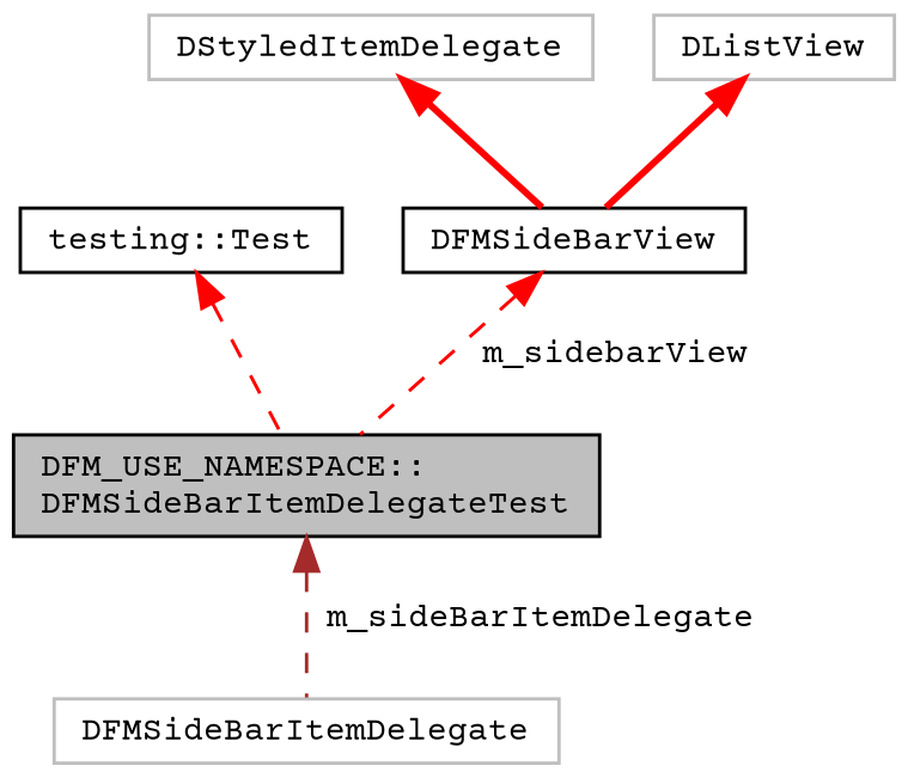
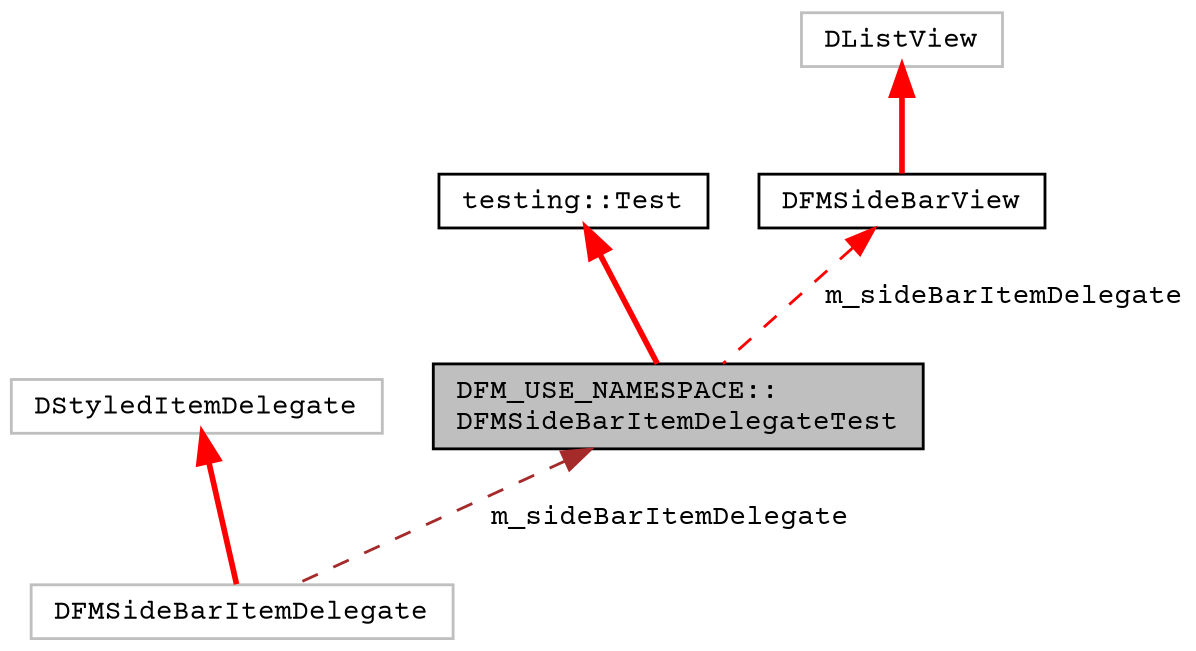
  digraph {
    fontname="Courier Prime"
    node [color=black fillcolor=white fontname="Courier Prime" fontsize=10 shape=record style=filled]
    edge [color=red dir=back fontname="Courier Prime" fontsize=10 labelfontname=Helvetica labelfontsize=10 style=bold]
    n1 [fillcolor=grey75 fontcolor=black height=0.2 label="DFM_USE_NAMESPACE::\lDFMSideBarItemDelegateTest" width=0.4]
    n2 [color=grey75 height=0.2 label=DFMSideBarItemDelegate width=0.4]
    n3 [height=0.2 label="testing::Test" width=0.4]
    n4 [color=grey75 height=0.2 label=DStyledItemDelegate width=0.4]
    n5 [height=0.2 label=DFMSideBarView width=0.4]
    n6 [color=grey75 height=0.2 label=DListView width=0.4]
    n1 -> n2 [color=brown label=" m_sideBarItemDelegate" style=dashed]
-   n3 -> n1 [style=dashed]
-   n4 -> n5
-   n5 -> n1 [label=" m_sidebarView" style=dashed]
+   n3 -> n1
+   n4 -> n2
+   n5 -> n1 [label=" m_sideBarItemDelegate" style=dashed]
    n6 -> n5
  }
